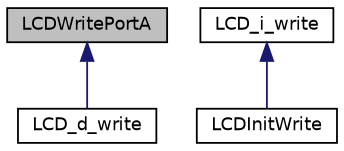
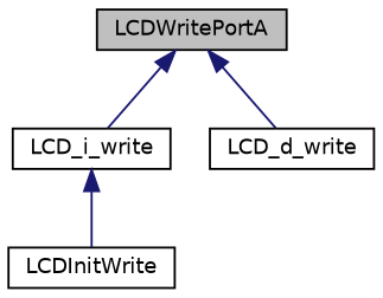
  digraph {
    rankdir=TB
    node [color=black fillcolor=white fontname=Helvetica fontsize=10 shape=record style=filled]
    edge [color=midnightblue dir=back fontname=Helvetica fontsize=10 labelfontname=Helvetica labelfontsize=10 style=solid]
    n1 [fillcolor=grey75 fontcolor=black height=0.2 label=LCDWritePortA width=0.4]
    n2 [height=0.2 label=LCD_i_write width=0.4]
    n3 [height=0.2 label=LCD_d_write width=0.4]
    n4 [height=0.2 label=LCDInitWrite width=0.4]
+   n1 -> n2
    n1 -> n3
    n2 -> n4
  }
